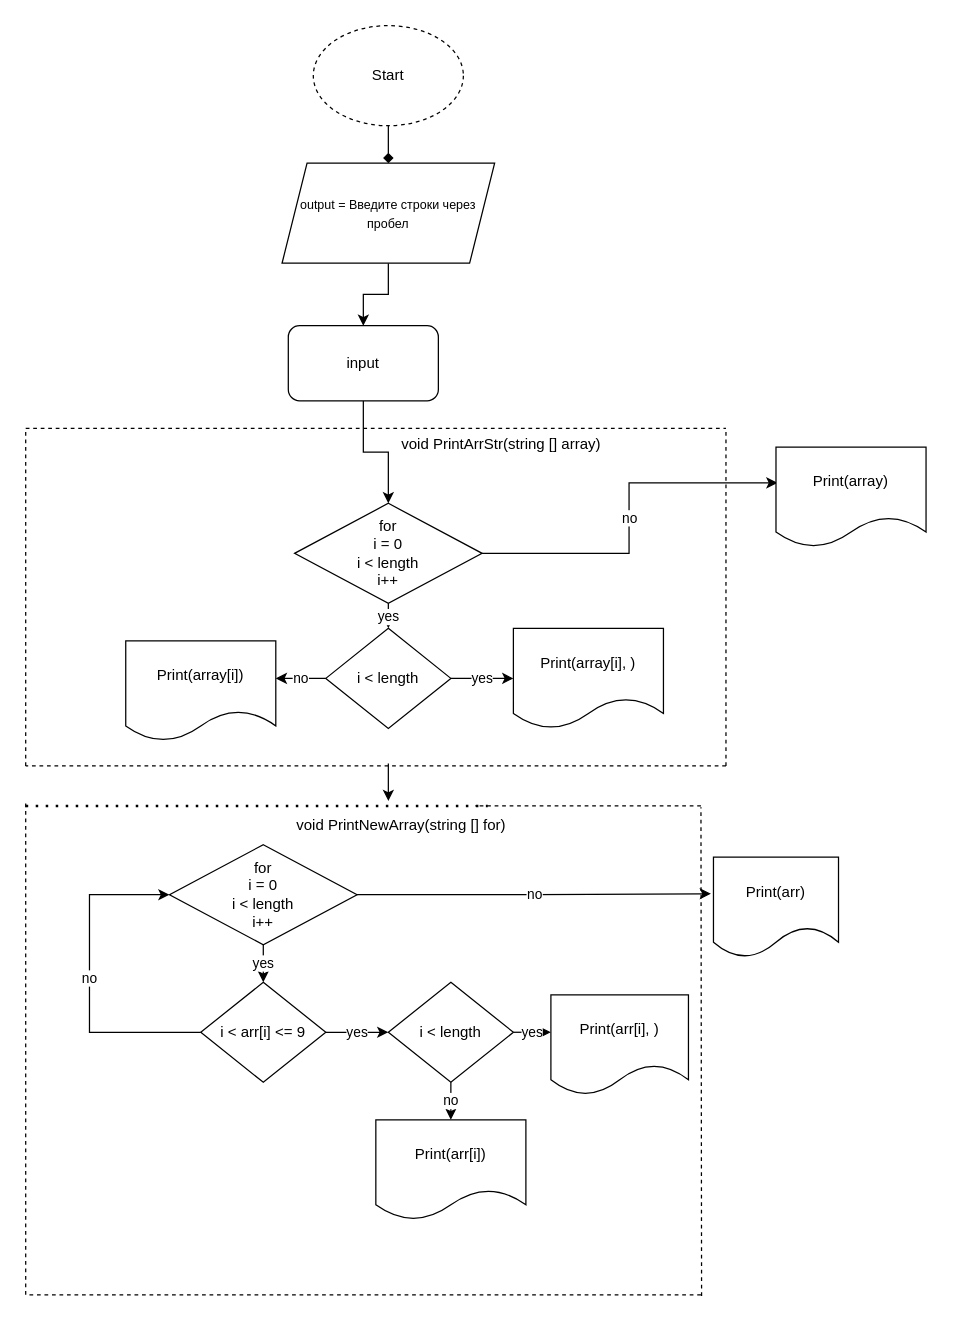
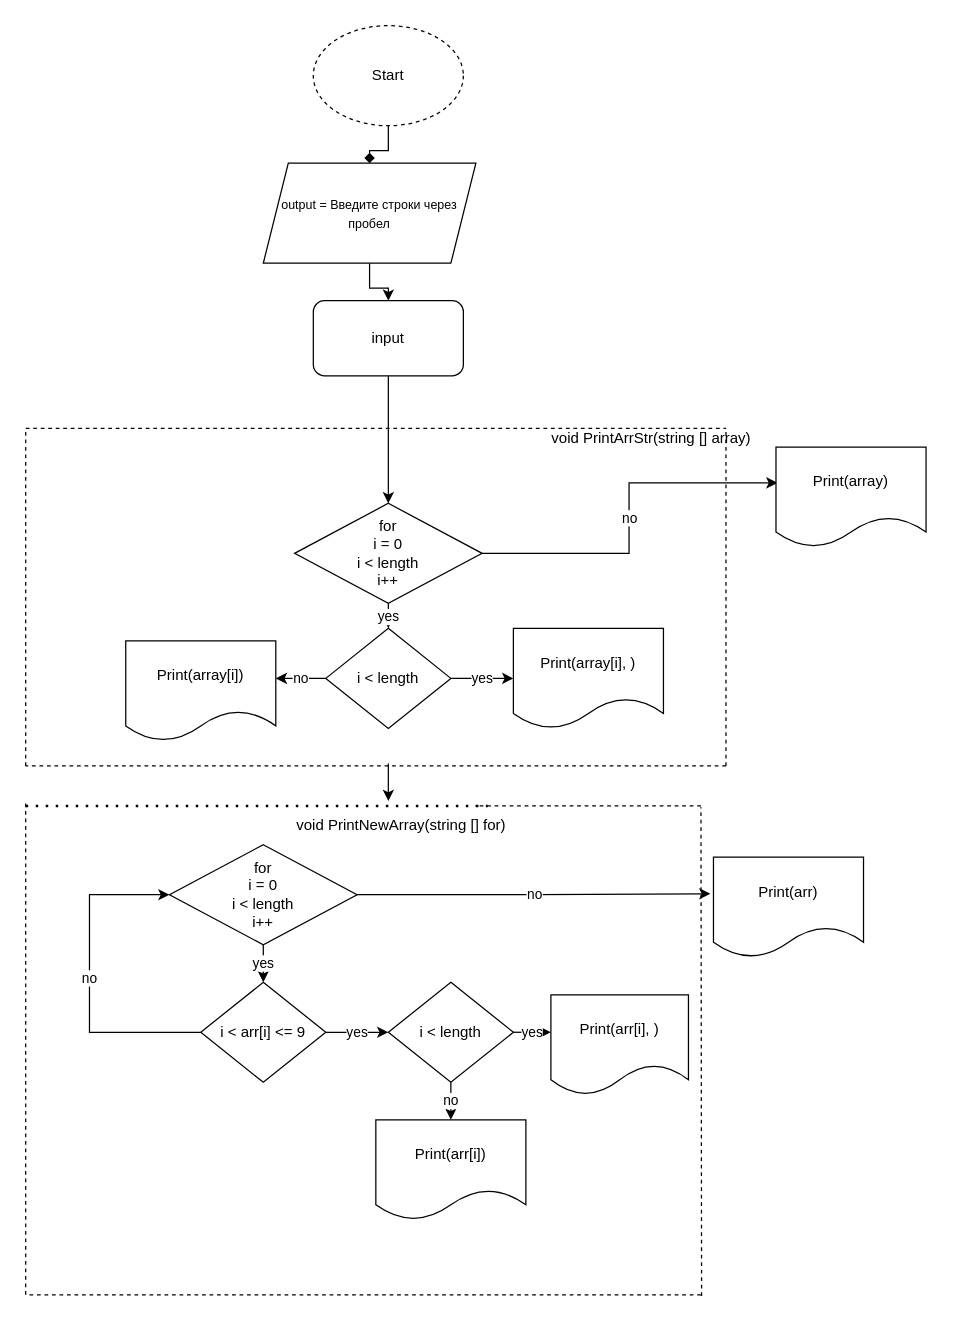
  <mxCell id="0" />
  <mxCell id="1" parent="0" />
  <mxCell id="2" style="edgeStyle=orthogonalEdgeStyle;rounded=0;orthogonalLoop=1;jettySize=auto;html=1;endArrow=diamond;" edge="1" parent="1" source="3" target="11"><mxGeometry relative="1" as="geometry"><mxPoint x="310" y="1210" as="targetPoint" /></mxGeometry></mxCell>
  <mxCell id="3" value="Start" style="ellipse;whiteSpace=wrap;html=1;dashed=1;" vertex="1" parent="1"><mxGeometry x="250" y="20" width="120" height="80" as="geometry" /></mxCell>
  <mxCell id="4" value="" style="endArrow=none;dashed=1;html=1;dashPattern=1 3;strokeWidth=2;rounded=0;" edge="1" parent="1"><mxGeometry width="50" height="50" relative="1" as="geometry"><mxPoint x="20" y="644" as="sourcePoint" /><mxPoint x="389.5" y="644" as="targetPoint" /></mxGeometry></mxCell>
  <mxCell id="5" value="" style="endArrow=none;dashed=1;html=1;rounded=0;" edge="1" parent="1"><mxGeometry width="50" height="50" relative="1" as="geometry"><mxPoint x="560" y="644" as="sourcePoint" /><mxPoint x="379.5" y="644" as="targetPoint" /></mxGeometry></mxCell>
  <mxCell id="6" value="" style="endArrow=none;dashed=1;html=1;rounded=0;" edge="1" parent="1"><mxGeometry width="50" height="50" relative="1" as="geometry"><mxPoint x="560.5" y="1036" as="sourcePoint" /><mxPoint x="560" y="645" as="targetPoint" /></mxGeometry></mxCell>
  <mxCell id="7" value="" style="endArrow=none;dashed=1;html=1;rounded=0;" edge="1" parent="1"><mxGeometry width="50" height="50" relative="1" as="geometry"><mxPoint x="560" y="1035" as="sourcePoint" /><mxPoint x="20" y="1035" as="targetPoint" /></mxGeometry></mxCell>
  <mxCell id="8" value="" style="endArrow=none;dashed=1;html=1;rounded=0;" edge="1" parent="1"><mxGeometry width="50" height="50" relative="1" as="geometry"><mxPoint x="20" y="1035" as="sourcePoint" /><mxPoint x="20" y="640" as="targetPoint" /></mxGeometry></mxCell>
  <mxCell id="9" value="void PrintNewArray(string [] for)" style="text;html=1;align=center;verticalAlign=middle;resizable=0;points=[];autosize=1;strokeColor=none;fillColor=none;" vertex="1" parent="1"><mxGeometry x="220" y="645" width="200" height="30" as="geometry" /></mxCell>
  <mxCell id="10" style="edgeStyle=orthogonalEdgeStyle;rounded=0;orthogonalLoop=1;jettySize=auto;html=1;" edge="1" parent="1" source="11" target="13"><mxGeometry relative="1" as="geometry"><mxPoint x="310" y="1210" as="targetPoint" /></mxGeometry></mxCell>
- <mxCell id="11" value="&lt;font style=&quot;font-size: 10px;&quot;&gt;output = Введите строки через пробел&lt;/font&gt;" style="shape=parallelogram;perimeter=parallelogramPerimeter;whiteSpace=wrap;html=1;fixedSize=1;" vertex="1" parent="1"><mxGeometry x="225" y="130" width="170" height="80" as="geometry" /></mxCell>
+ <mxCell id="11" value="&lt;font style=&quot;font-size: 10px;&quot;&gt;output = Введите строки через пробел&lt;/font&gt;" style="shape=parallelogram;perimeter=parallelogramPerimeter;whiteSpace=wrap;html=1;fixedSize=1;" vertex="1" parent="1"><mxGeometry x="210" y="130" width="170" height="80" as="geometry" /></mxCell>
  <mxCell id="12" style="edgeStyle=orthogonalEdgeStyle;rounded=0;orthogonalLoop=1;jettySize=auto;html=1;entryX=0.5;entryY=0;entryDx=0;entryDy=0;" edge="1" parent="1" source="13" target="29"><mxGeometry relative="1" as="geometry"><mxPoint x="310" y="339" as="targetPoint" /></mxGeometry></mxCell>
- <mxCell id="13" value="input" style="rounded=1;whiteSpace=wrap;html=1;" vertex="1" parent="1"><mxGeometry x="230" y="260" width="120" height="60" as="geometry" /></mxCell>
+ <mxCell id="13" value="input" style="rounded=1;whiteSpace=wrap;html=1;" vertex="1" parent="1"><mxGeometry x="250" y="240" width="120" height="60" as="geometry" /></mxCell>
  <mxCell id="14" value="no" style="edgeStyle=orthogonalEdgeStyle;rounded=0;orthogonalLoop=1;jettySize=auto;html=1;entryX=-0.02;entryY=0.365;entryDx=0;entryDy=0;entryPerimeter=0;" edge="1" parent="1" source="16" target="17"><mxGeometry relative="1" as="geometry"><mxPoint x="540" y="715" as="targetPoint" /></mxGeometry></mxCell>
  <mxCell id="15" value="yes" style="edgeStyle=orthogonalEdgeStyle;rounded=0;orthogonalLoop=1;jettySize=auto;html=1;" edge="1" parent="1" source="16"><mxGeometry relative="1" as="geometry"><mxPoint x="210" y="785" as="targetPoint" /></mxGeometry></mxCell>
  <mxCell id="16" value="for&lt;br&gt;i = 0&lt;br&gt;i &amp;lt; length&lt;br&gt;i++" style="rhombus;whiteSpace=wrap;html=1;" vertex="1" parent="1"><mxGeometry x="135" y="675" width="150" height="80" as="geometry" /></mxCell>
- <mxCell id="17" value="Print(arr)" style="shape=document;whiteSpace=wrap;html=1;boundedLbl=1;" vertex="1" parent="1"><mxGeometry x="570" y="685" width="100" height="80" as="geometry" /></mxCell>
+ <mxCell id="17" value="Print(arr)" style="shape=document;whiteSpace=wrap;html=1;boundedLbl=1;" vertex="1" parent="1"><mxGeometry x="570" y="685" width="120" height="80" as="geometry" /></mxCell>
  <mxCell id="18" value="yes" style="edgeStyle=orthogonalEdgeStyle;rounded=0;orthogonalLoop=1;jettySize=auto;html=1;" edge="1" parent="1" source="20"><mxGeometry relative="1" as="geometry"><mxPoint x="310" y="825" as="targetPoint" /></mxGeometry></mxCell>
  <mxCell id="19" value="no" style="edgeStyle=orthogonalEdgeStyle;rounded=0;orthogonalLoop=1;jettySize=auto;html=1;entryX=0;entryY=0.5;entryDx=0;entryDy=0;" edge="1" parent="1" source="20" target="16"><mxGeometry relative="1" as="geometry"><mxPoint x="70" y="715" as="targetPoint" /><Array as="points"><mxPoint x="71" y="825" /><mxPoint x="71" y="715" /></Array></mxGeometry></mxCell>
  <mxCell id="20" value="i &amp;lt; arr[i] &amp;lt;= 9" style="rhombus;whiteSpace=wrap;html=1;" vertex="1" parent="1"><mxGeometry x="160" y="785" width="100" height="80" as="geometry" /></mxCell>
  <mxCell id="21" value="yes" style="edgeStyle=orthogonalEdgeStyle;rounded=0;orthogonalLoop=1;jettySize=auto;html=1;" edge="1" parent="1" source="23"><mxGeometry relative="1" as="geometry"><mxPoint x="440" y="825" as="targetPoint" /></mxGeometry></mxCell>
  <mxCell id="22" value="no" style="edgeStyle=orthogonalEdgeStyle;rounded=0;orthogonalLoop=1;jettySize=auto;html=1;" edge="1" parent="1" source="23"><mxGeometry relative="1" as="geometry"><mxPoint x="360" y="895" as="targetPoint" /></mxGeometry></mxCell>
  <mxCell id="23" value="i &amp;lt; length" style="rhombus;whiteSpace=wrap;html=1;" vertex="1" parent="1"><mxGeometry x="310" y="785" width="100" height="80" as="geometry" /></mxCell>
  <mxCell id="24" value="Print(arr[i], )" style="shape=document;whiteSpace=wrap;html=1;boundedLbl=1;" vertex="1" parent="1"><mxGeometry x="440" y="795" width="110" height="80" as="geometry" /></mxCell>
  <mxCell id="25" value="Print(arr[i])" style="shape=document;whiteSpace=wrap;html=1;boundedLbl=1;" vertex="1" parent="1"><mxGeometry x="300" y="895" width="120" height="80" as="geometry" /></mxCell>
- <mxCell id="26" value="void PrintArrStr(string [] array)" style="text;html=1;align=center;verticalAlign=middle;resizable=0;points=[];autosize=1;strokeColor=none;fillColor=none;" vertex="1" parent="1"><mxGeometry x="310" y="340" width="180" height="30" as="geometry" /></mxCell>
+ <mxCell id="26" value="void PrintArrStr(string [] array)" style="text;html=1;align=center;verticalAlign=middle;resizable=0;points=[];autosize=1;strokeColor=none;fillColor=none;" vertex="1" parent="1"><mxGeometry x="430" y="335" width="180" height="30" as="geometry" /></mxCell>
  <mxCell id="27" value="yes" style="edgeStyle=orthogonalEdgeStyle;rounded=0;orthogonalLoop=1;jettySize=auto;html=1;" edge="1" parent="1" source="29"><mxGeometry relative="1" as="geometry"><mxPoint x="310" y="502" as="targetPoint" /></mxGeometry></mxCell>
  <mxCell id="28" value="no" style="edgeStyle=orthogonalEdgeStyle;rounded=0;orthogonalLoop=1;jettySize=auto;html=1;entryX=0.01;entryY=0.358;entryDx=0;entryDy=0;entryPerimeter=0;" edge="1" parent="1" source="29" target="38"><mxGeometry relative="1" as="geometry"><mxPoint x="430" y="442" as="targetPoint" /></mxGeometry></mxCell>
  <mxCell id="29" value="for&lt;br&gt;i = 0&lt;br&gt;i &amp;lt; length&lt;br&gt;i++" style="rhombus;whiteSpace=wrap;html=1;" vertex="1" parent="1"><mxGeometry x="235" y="402" width="150" height="80" as="geometry" /></mxCell>
  <mxCell id="30" value="yes" style="edgeStyle=orthogonalEdgeStyle;rounded=0;orthogonalLoop=1;jettySize=auto;html=1;" edge="1" parent="1" source="32"><mxGeometry relative="1" as="geometry"><mxPoint x="410" y="542" as="targetPoint" /></mxGeometry></mxCell>
  <mxCell id="31" value="no" style="edgeStyle=orthogonalEdgeStyle;rounded=0;orthogonalLoop=1;jettySize=auto;html=1;" edge="1" parent="1" source="32"><mxGeometry relative="1" as="geometry"><mxPoint x="220" y="542" as="targetPoint" /></mxGeometry></mxCell>
  <mxCell id="32" value="i &amp;lt; length" style="rhombus;whiteSpace=wrap;html=1;" vertex="1" parent="1"><mxGeometry x="260" y="502" width="100" height="80" as="geometry" /></mxCell>
  <mxCell id="33" value="Print(array[i], )" style="shape=document;whiteSpace=wrap;html=1;boundedLbl=1;" vertex="1" parent="1"><mxGeometry x="410" y="502" width="120" height="80" as="geometry" /></mxCell>
  <mxCell id="34" value="Print(array[i])" style="shape=document;whiteSpace=wrap;html=1;boundedLbl=1;" vertex="1" parent="1"><mxGeometry x="100" y="512" width="120" height="80" as="geometry" /></mxCell>
  <mxCell id="35" value="" style="endArrow=none;dashed=1;html=1;rounded=0;" edge="1" parent="1"><mxGeometry width="50" height="50" relative="1" as="geometry"><mxPoint x="20" y="612" as="sourcePoint" /><mxPoint x="20" y="342" as="targetPoint" /></mxGeometry></mxCell>
  <mxCell id="36" value="" style="endArrow=none;dashed=1;html=1;rounded=0;" edge="1" parent="1"><mxGeometry width="50" height="50" relative="1" as="geometry"><mxPoint x="580" y="612" as="sourcePoint" /><mxPoint x="580" y="342" as="targetPoint" /></mxGeometry></mxCell>
  <mxCell id="37" value="" style="endArrow=none;dashed=1;html=1;rounded=0;" edge="1" parent="1"><mxGeometry width="50" height="50" relative="1" as="geometry"><mxPoint x="580" y="612" as="sourcePoint" /><mxPoint x="20" y="612" as="targetPoint" /></mxGeometry></mxCell>
  <mxCell id="38" value="Print(array)" style="shape=document;whiteSpace=wrap;html=1;boundedLbl=1;" vertex="1" parent="1"><mxGeometry x="620" y="357" width="120" height="80" as="geometry" /></mxCell>
  <mxCell id="39" value="" style="endArrow=none;dashed=1;html=1;rounded=0;" edge="1" parent="1"><mxGeometry width="50" height="50" relative="1" as="geometry"><mxPoint x="20" y="342" as="sourcePoint" /><mxPoint x="580" y="342" as="targetPoint" /></mxGeometry></mxCell>
  <mxCell id="40" value="" style="endArrow=classic;html=1;rounded=0;" edge="1" parent="1"><mxGeometry width="50" height="50" relative="1" as="geometry"><mxPoint x="310" y="610" as="sourcePoint" /><mxPoint x="310" y="640" as="targetPoint" /></mxGeometry></mxCell>
